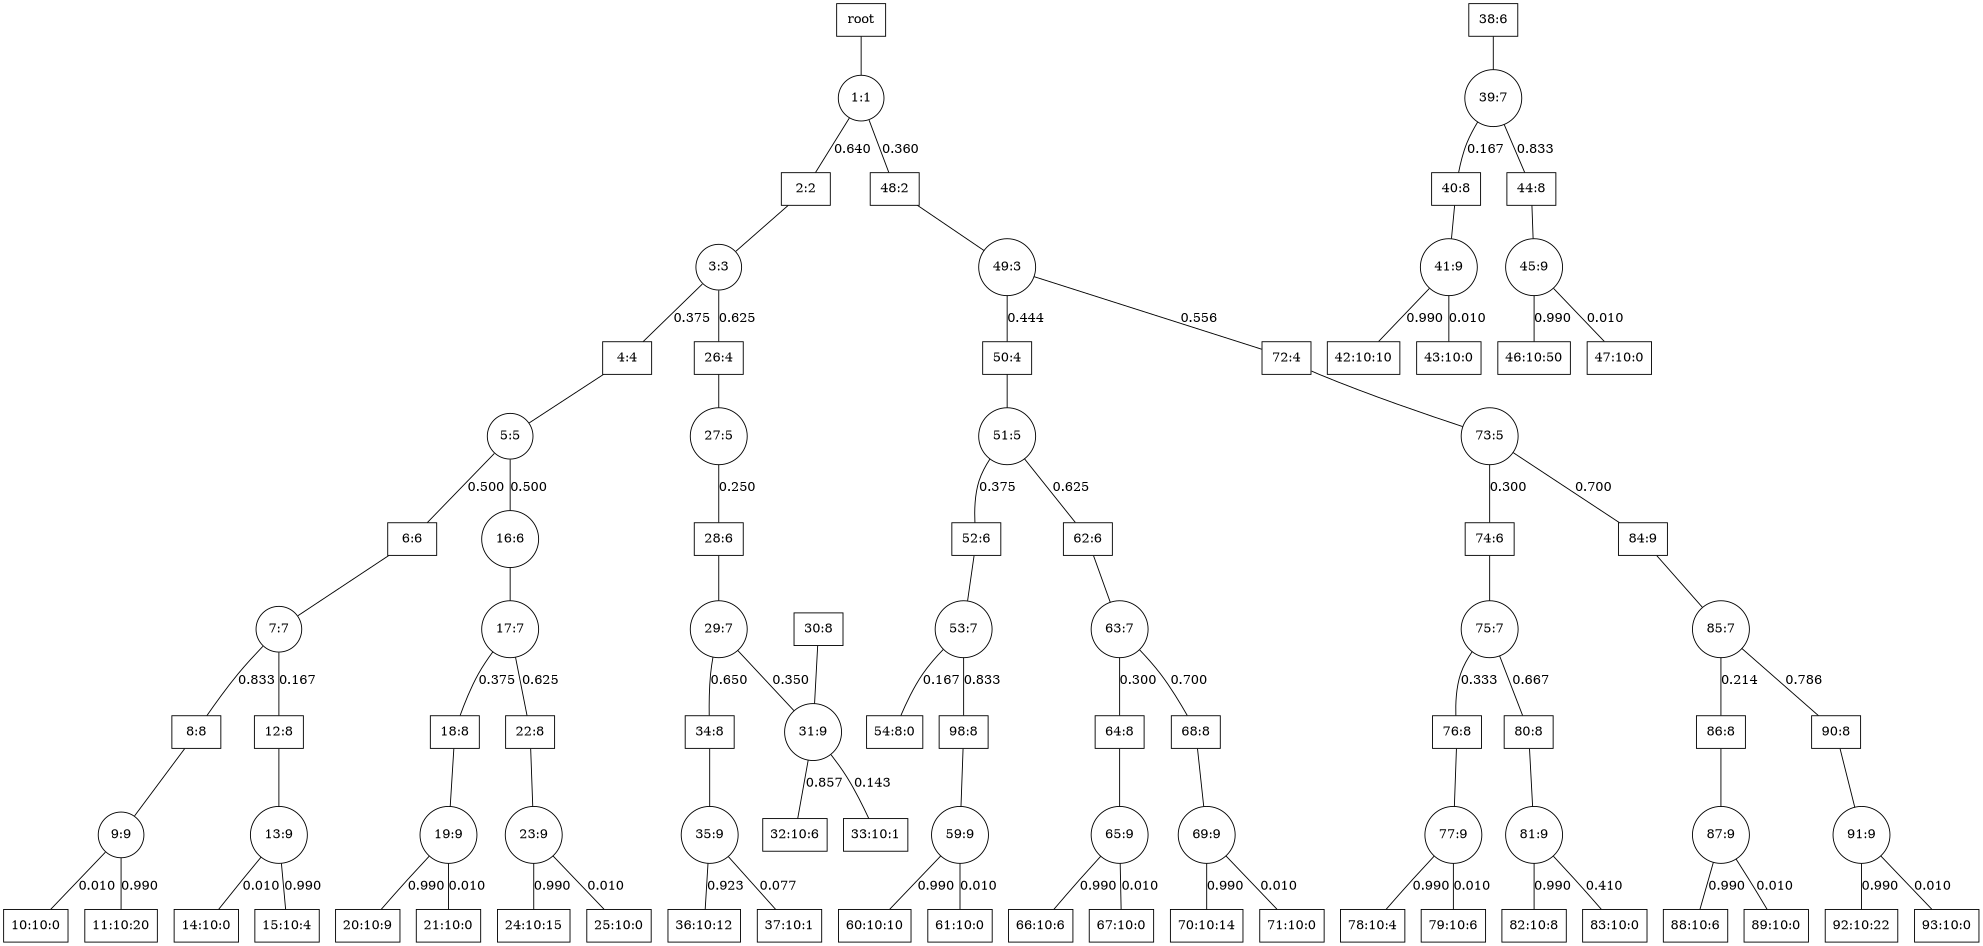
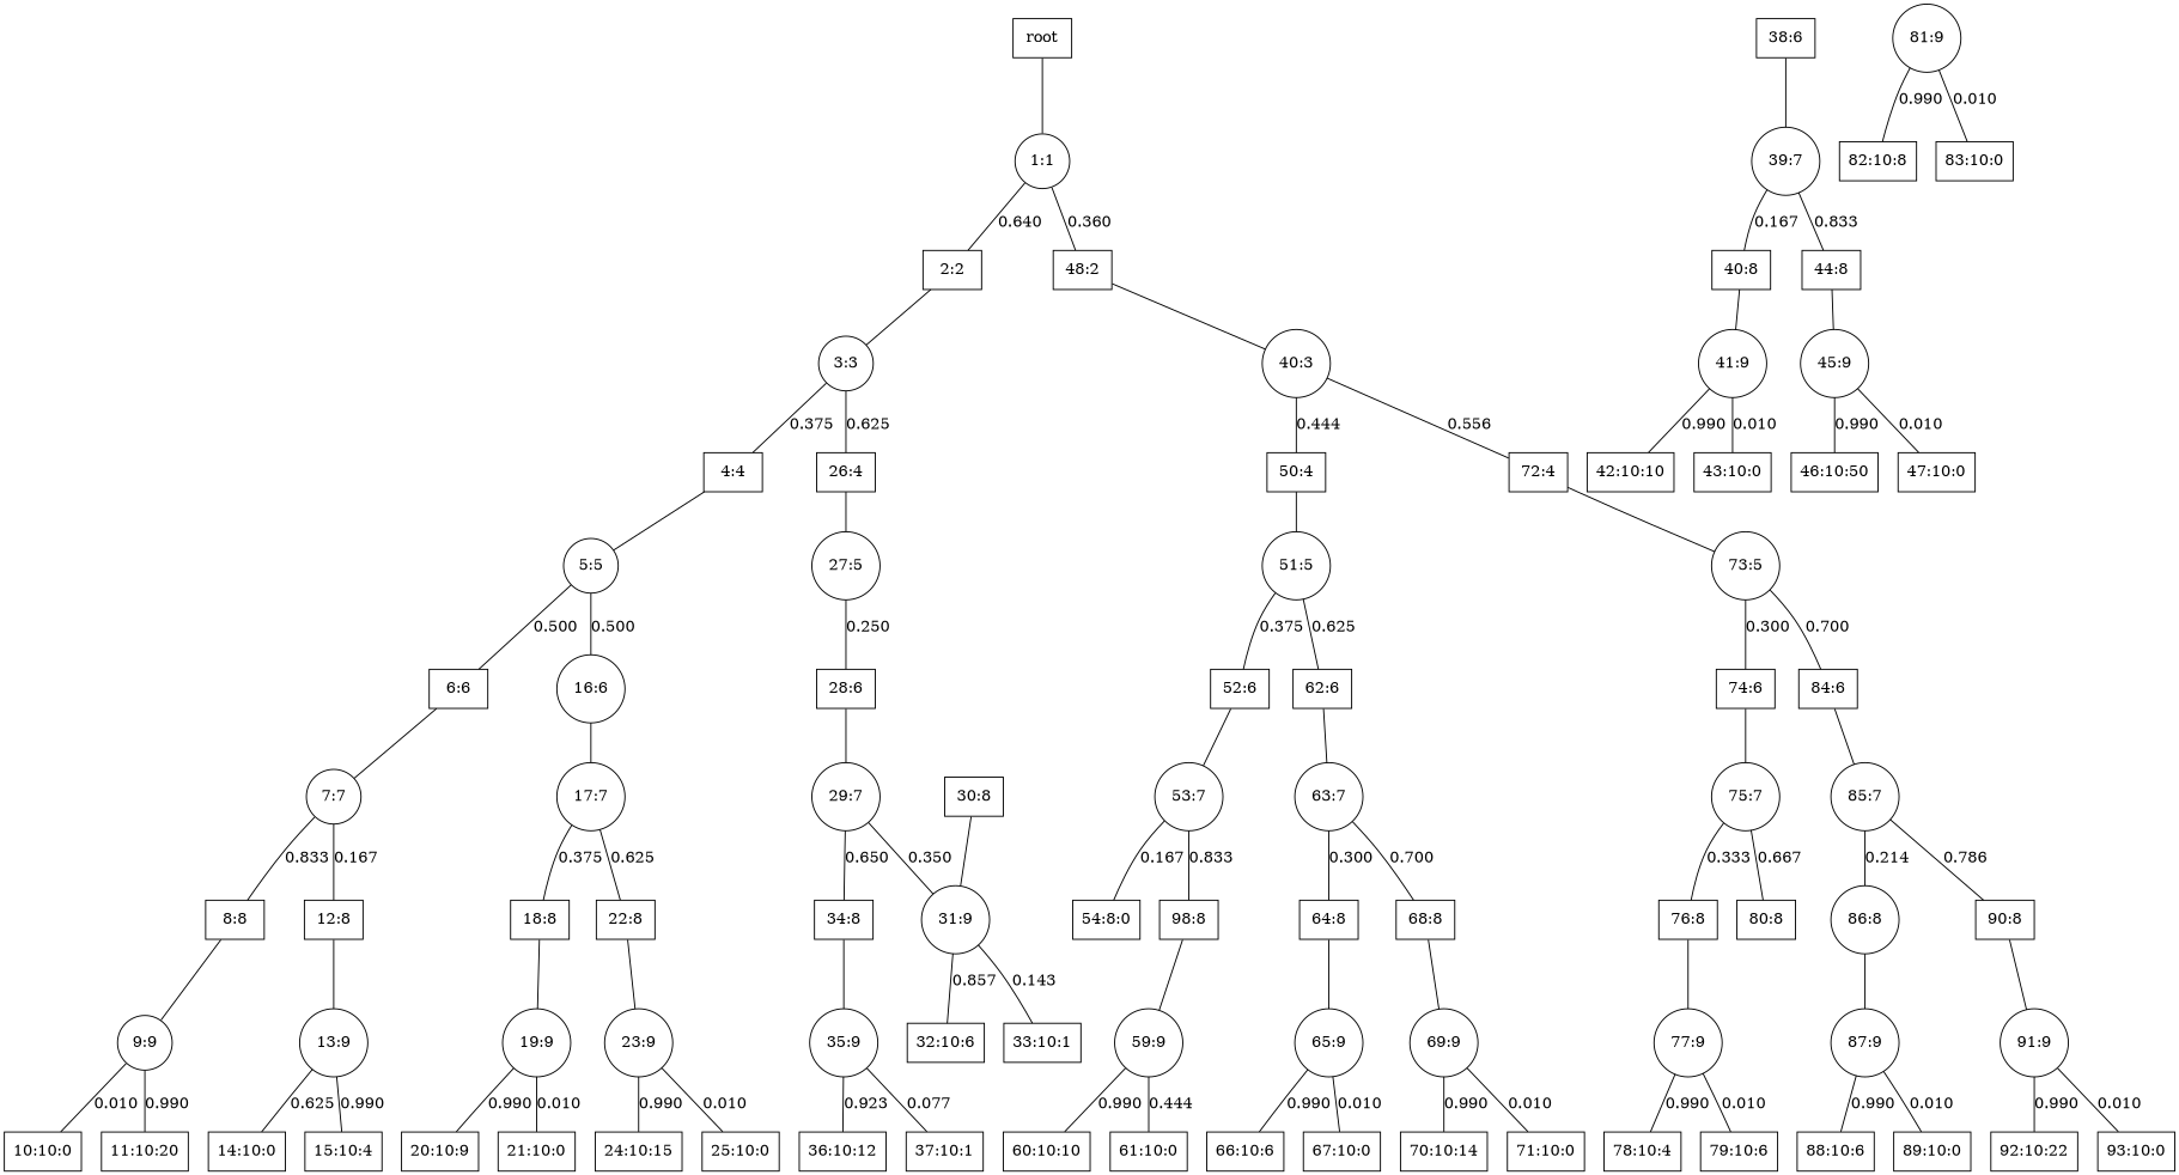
  graph {
    splines=true
    node [shape=box]
    edge [labelangle=110]
    n1 [label=root]
    n2 [label="1:1" shape=circle]
    n3 [label="2:2"]
    n4 [label="48:2"]
    n5 [label="3:3" shape=circle]
-   n6 [label="49:3" shape=circle]
+   n6 [label="40:3" shape=circle]
    n7 [label="4:4"]
    n8 [label="26:4"]
    n9 [label="5:5" shape=circle]
    n10 [label="27:5" shape=circle]
    n11 [label="6:6"]
    n12 [label="16:6" shape=circle]
    n13 [label="7:7" shape=circle]
    n14 [label="17:7" shape=circle]
    n15 [label="8:8"]
    n16 [label="12:8"]
    n17 [label="9:9" shape=circle]
    n18 [label="13:9" shape=circle]
    n19 [label="10:10:0"]
    n20 [label="11:10:20"]
    n21 [label="14:10:0"]
    n22 [label="15:10:4"]
    n23 [label="18:8"]
    n24 [label="22:8"]
    n25 [label="19:9" shape=circle]
    n26 [label="23:9" shape=circle]
    n27 [label="20:10:9"]
    n28 [label="21:10:0"]
    n29 [label="24:10:15"]
    n30 [label="25:10:0"]
    n31 [label="28:6"]
    n32 [label="29:7" shape=circle]
    n33 [label="38:6"]
    n34 [label="39:7" shape=circle]
    n35 [label="34:8"]
    n36 [label="31:9" shape=circle]
    n37 [label="30:8"]
    n38 [label="35:9" shape=circle]
    n39 [label="32:10:6"]
    n40 [label="33:10:1"]
    n41 [label="36:10:12"]
    n42 [label="37:10:1"]
    n43 [label="40:8"]
    n44 [label="44:8"]
    n45 [label="41:9" shape=circle]
    n46 [label="45:9" shape=circle]
    n47 [label="42:10:10"]
    n48 [label="43:10:0"]
    n49 [label="46:10:50"]
    n50 [label="47:10:0"]
    n51 [label="50:4"]
    n52 [label="72:4"]
    n53 [label="51:5" shape=circle]
    n54 [label="73:5" shape=circle]
    n55 [label="52:6"]
    n56 [label="62:6"]
    n57 [label="53:7" shape=circle]
    n58 [label="63:7" shape=circle]
    n59 [label="54:8:0"]
    n60 [label="98:8"]
    n61 [label="59:9" shape=circle]
    n62 [label="60:10:10"]
    n63 [label="61:10:0"]
    n64 [label="64:8"]
    n65 [label="68:8"]
    n66 [label="65:9" shape=circle]
    n67 [label="69:9" shape=circle]
    n68 [label="66:10:6"]
    n69 [label="67:10:0"]
    n70 [label="70:10:14"]
    n71 [label="71:10:0"]
    n72 [label="74:6"]
-   n73 [label="84:9"]
+   n73 [label="84:6"]
    n74 [label="75:7" shape=circle]
    n75 [label="85:7" shape=circle]
    n76 [label="76:8"]
    n77 [label="80:8"]
    n78 [label="77:9" shape=circle]
    n79 [label="81:9" shape=circle]
    n80 [label="78:10:4"]
    n81 [label="79:10:6"]
    n82 [label="82:10:8"]
    n83 [label="83:10:0"]
-   n84 [label="86:8"]
+   n84 [label="86:8" shape=circle]
    n85 [label="90:8"]
    n86 [label="87:9" shape=circle]
    n87 [label="91:9" shape=circle]
    n88 [label="88:10:6"]
    n89 [label="89:10:0"]
    n90 [label="92:10:22"]
    n91 [label="93:10:0"]
    n1 -- n2 [labelangle=""]
    n2 -- n3 [label=0.640]
    n2 -- n4 [label=0.360]
    n3 -- n5 [labelangle=""]
    n4 -- n6 [labelangle=""]
    n5 -- n7 [label=0.375]
    n5 -- n8 [label=0.625]
    n6 -- n51 [label=0.444]
    n6 -- n52 [label=0.556]
    n7 -- n9 [labelangle=""]
    n8 -- n10 [labelangle=""]
    n9 -- n11 [label=0.500]
    n9 -- n12 [label=0.500]
    n10 -- n31 [label=0.250]
    n11 -- n13 [labelangle=""]
    n12 -- n14 [labelangle=""]
    n13 -- n15 [label=0.833]
    n13 -- n16 [label=0.167]
    n14 -- n23 [label=0.375]
    n14 -- n24 [label=0.625]
    n15 -- n17 [labelangle=""]
    n16 -- n18 [labelangle=""]
    n17 -- n19 [label=0.010]
    n17 -- n20 [label=0.990]
-   n18 -- n21 [label=0.010]
+   n18 -- n21 [label=0.625]
    n18 -- n22 [label=0.990]
    n23 -- n25 [labelangle=""]
    n24 -- n26 [labelangle=""]
    n25 -- n27 [label=0.990]
    n25 -- n28 [label=0.010]
    n26 -- n29 [label=0.990]
    n26 -- n30 [label=0.010]
    n31 -- n32 [labelangle=""]
    n32 -- n35 [label=0.650]
    n32 -- n36 [label=0.350]
    n33 -- n34 [labelangle=""]
    n34 -- n43 [label=0.167]
    n34 -- n44 [label=0.833]
    n35 -- n38 [labelangle=""]
    n36 -- n39 [label=0.857]
    n36 -- n40 [label=0.143]
    n37 -- n36 [labelangle=""]
    n38 -- n41 [label=0.923]
    n38 -- n42 [label=0.077]
    n43 -- n45 [labelangle=""]
    n44 -- n46 [labelangle=""]
    n45 -- n47 [label=0.990]
    n45 -- n48 [label=0.010]
    n46 -- n49 [label=0.990]
    n46 -- n50 [label=0.010]
    n51 -- n53 [labelangle=""]
    n52 -- n54 [labelangle=""]
    n53 -- n55 [label=0.375]
    n53 -- n56 [label=0.625]
    n54 -- n72 [label=0.300]
    n54 -- n73 [label=0.700]
    n55 -- n57 [labelangle=""]
    n56 -- n58 [labelangle=""]
    n57 -- n59 [label=0.167]
    n57 -- n60 [label=0.833]
    n58 -- n64 [label=0.300]
    n58 -- n65 [label=0.700]
    n60 -- n61 [labelangle=""]
    n61 -- n62 [label=0.990]
-   n61 -- n63 [label=0.010]
+   n61 -- n63 [label=0.444]
    n64 -- n66 [labelangle=""]
    n65 -- n67 [labelangle=""]
    n66 -- n68 [label=0.990]
    n66 -- n69 [label=0.010]
    n67 -- n70 [label=0.990]
    n67 -- n71 [label=0.010]
    n72 -- n74 [labelangle=""]
    n73 -- n75 [labelangle=""]
    n74 -- n76 [label=0.333]
    n74 -- n77 [label=0.667]
    n75 -- n84 [label=0.214]
    n75 -- n85 [label=0.786]
    n76 -- n78 [labelangle=""]
-   n77 -- n79 [labelangle=""]
    n78 -- n80 [label=0.990]
    n78 -- n81 [label=0.010]
    n79 -- n82 [label=0.990]
-   n79 -- n83 [label=0.410]
+   n79 -- n83 [label=0.010]
    n84 -- n86 [labelangle=""]
    n85 -- n87 [labelangle=""]
    n86 -- n88 [label=0.990]
    n86 -- n89 [label=0.010]
    n87 -- n90 [label=0.990]
    n87 -- n91 [label=0.010]
  }
